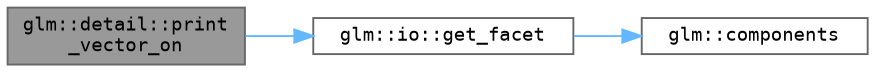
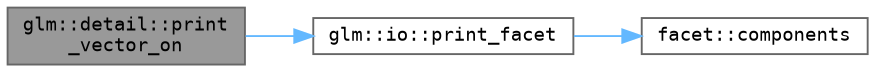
  digraph {
    rankdir=LR
    node [color=grey40 fillcolor=white fontname=Terminal fontsize=10 shape=box style=filled]
    edge [color=steelblue1 fontname=Terminal fontsize=10 labelfontname=Helvetica labelfontsize=10 style=solid]
    n1 [color=gray40 fillcolor=grey60 fontcolor=black height=0.2 label="glm::detail::print\l_vector_on" width=0.4]
-   n2 [height=0.2 label="glm::io::get_facet" width=0.4]
-   n3 [height=0.2 label="glm::components" width=0.4]
+   n2 [height=0.2 label="glm::io::print_facet" width=0.4]
+   n3 [height=0.2 label="facet::components" width=0.4]
    n1 -> n2
    n2 -> n3
  }
